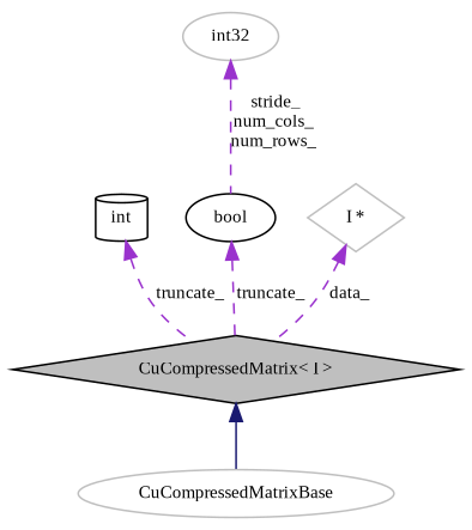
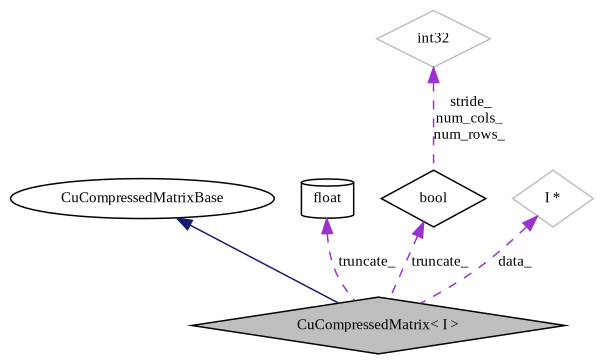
  digraph {
    fontname="Liberation Serif"
    node [color=black fillcolor=white fontname="Liberation Serif" fontsize=10 shape=diamond style=filled]
    edge [color=darkorchid3 dir=back fontname="Liberation Serif" fontsize=10 labelfontname=Helvetica labelfontsize=10 style=dashed]
    n1 [fillcolor=grey75 fontcolor=black height=0.2 label="CuCompressedMatrix\< I \>" width=0.4]
-   n2 [color=grey75 height=0.2 label=CuCompressedMatrixBase shape=ellipse width=0.4]
-   n3 [height=0.2 label=int shape=cylinder width=0.4]
-   n4 [height=0.2 label=bool shape=ellipse width=0.4]
+   n2 [height=0.2 label=CuCompressedMatrixBase shape=ellipse width=0.4]
+   n3 [height=0.2 label=float shape=cylinder width=0.4]
+   n4 [height=0.2 label=bool width=0.4]
    n5 [color=grey75 height=0.2 label="I *" width=0.4]
-   n6 [color=grey75 height=0.2 label=int32 shape=ellipse width=0.4]
-   n1 -> n2 [color=midnightblue style=solid]
+   n6 [color=grey75 height=0.2 label=int32 width=0.4]
+   n2 -> n1 [color=midnightblue style=solid]
    n3 -> n1 [label=" truncate_"]
    n4 -> n1 [label=" truncate_"]
    n5 -> n1 [label=" data_"]
    n6 -> n4 [label=" stride_\nnum_cols_\nnum_rows_"]
  }
